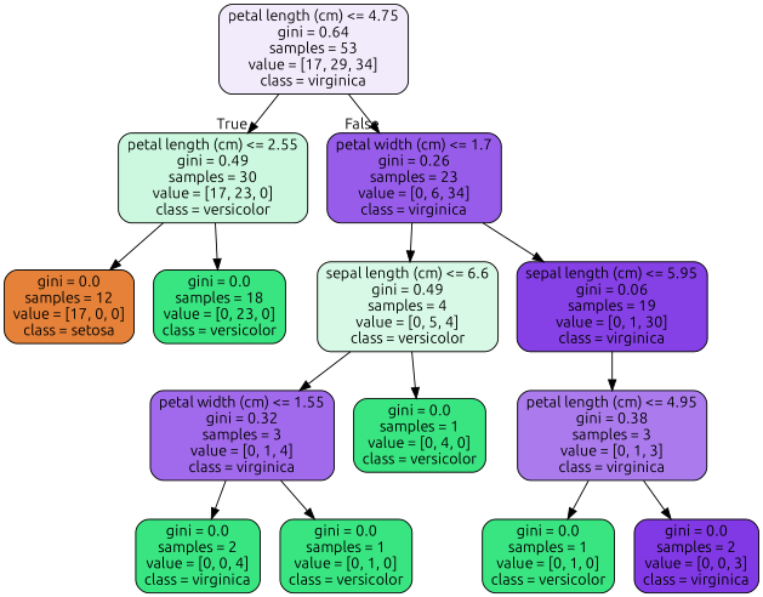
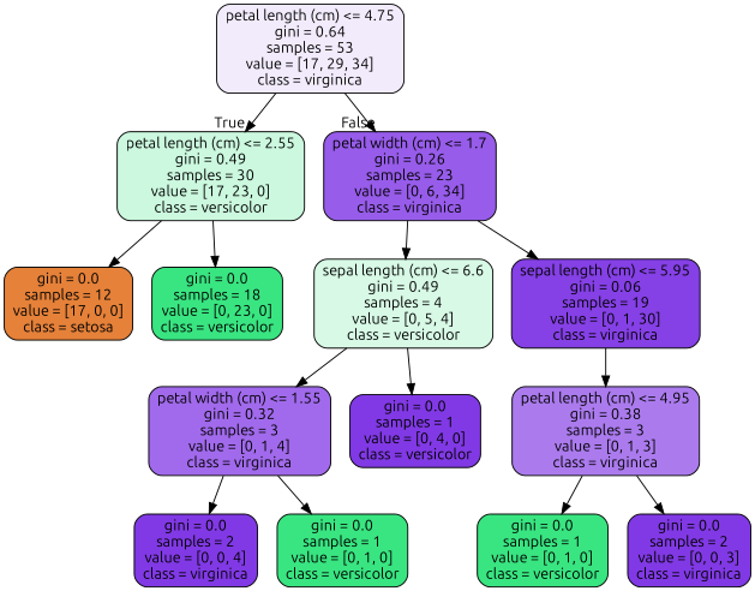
  digraph {
    fontname=Ubuntu
    node [color=black fillcolor="#39e581ff" fontname=Ubuntu shape=box style="filled, rounded"]
    edge [fontname=Ubuntu]
    n1 [fillcolor="#8139e519" label="petal length (cm) <= 4.75\ngini = 0.64\nsamples = 53\nvalue = [17, 29, 34]\nclass = virginica"]
    n2 [fillcolor="#39e58143" label="petal length (cm) <= 2.55\ngini = 0.49\nsamples = 30\nvalue = [17, 23, 0]\nclass = versicolor"]
    n3 [fillcolor="#8139e5d2" label="petal width (cm) <= 1.7\ngini = 0.26\nsamples = 23\nvalue = [0, 6, 34]\nclass = virginica"]
    n4 [fillcolor="#e58139ff" label="gini = 0.0\nsamples = 12\nvalue = [17, 0, 0]\nclass = setosa"]
    n5 [label="gini = 0.0\nsamples = 18\nvalue = [0, 23, 0]\nclass = versicolor"]
    n6 [fillcolor="#39e58133" label="sepal length (cm) <= 6.6\ngini = 0.49\nsamples = 4\nvalue = [0, 5, 4]\nclass = versicolor"]
    n7 [fillcolor="#8139e5f6" label="sepal length (cm) <= 5.95\ngini = 0.06\nsamples = 19\nvalue = [0, 1, 30]\nclass = virginica"]
    n8 [fillcolor="#8139e5bf" label="petal width (cm) <= 1.55\ngini = 0.32\nsamples = 3\nvalue = [0, 1, 4]\nclass = virginica"]
-   n9 [label="gini = 0.0\nsamples = 1\nvalue = [0, 4, 0]\nclass = versicolor"]
+   n9 [fillcolor="#8139e5ff" label="gini = 0.0\nsamples = 1\nvalue = [0, 4, 0]\nclass = versicolor"]
    n10 [fillcolor="#8139e5aa" label="petal length (cm) <= 4.95\ngini = 0.38\nsamples = 3\nvalue = [0, 1, 3]\nclass = virginica"]
-   n11 [label="gini = 0.0\nsamples = 2\nvalue = [0, 0, 4]\nclass = virginica"]
+   n11 [fillcolor="#8139e5ff" label="gini = 0.0\nsamples = 2\nvalue = [0, 0, 4]\nclass = virginica"]
    n12 [label="gini = 0.0\nsamples = 1\nvalue = [0, 1, 0]\nclass = versicolor"]
    n13 [label="gini = 0.0\nsamples = 1\nvalue = [0, 1, 0]\nclass = versicolor"]
    n14 [fillcolor="#8139e5ff" label="gini = 0.0\nsamples = 2\nvalue = [0, 0, 3]\nclass = virginica"]
    n1 -> n2 [headlabel=True labelangle=45 labeldistance=2.5]
    n1 -> n3 [headlabel=False labelangle=-45 labeldistance=2.5]
    n2 -> n4
    n2 -> n5
    n3 -> n6
    n3 -> n7
    n6 -> n8
    n6 -> n9
    n7 -> n10
    n8 -> n11
    n8 -> n12
    n10 -> n13
    n10 -> n14
  }
